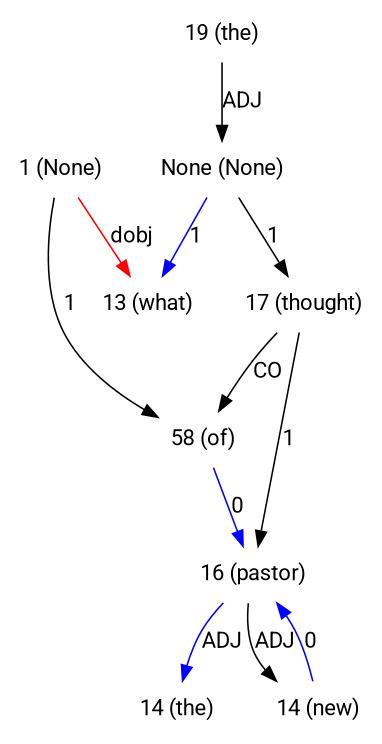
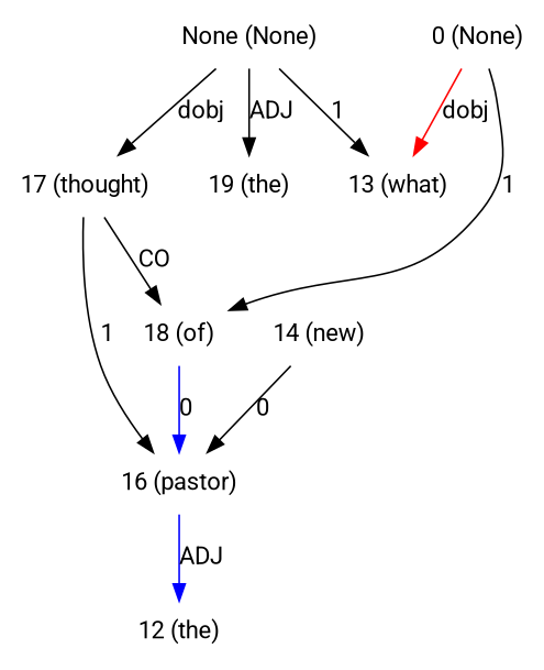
  digraph {
    fontname=Roboto
    node [fontname=Roboto shape=plaintext]
    edge [dir=forward fontname=Roboto]
    n1 [label="None (None)"]
    n2 [label="19 (the)"]
    n3 [label="13 (what)"]
    n4 [label="17 (thought)"]
-   n5 [label="58 (of)"]
+   n5 [label="18 (of)"]
    n6 [label="16 (pastor)"]
-   n7 [label="14 (the)"]
+   n7 [label="12 (the)"]
    n8 [label="14 (new)"]
-   n9 [label="1 (None)"]
-   n2 -> n1 [label=ADJ]
-   n1 -> n3 [label=1 color=blue]
-   n1 -> n4 [label=1]
+   n9 [label="0 (None)"]
+   n1 -> n2 [label=ADJ]
+   n1 -> n3 [label=1]
+   n1 -> n4 [label=dobj]
    n4 -> n5 [label=CO]
    n4 -> n6 [label=1]
    n5 -> n6 [color=blue label=0]
    n6 -> n7 [color=blue label=ADJ]
-   n6 -> n8 [label=ADJ]
-   n8 -> n6 [color=blue label=0]
+   n8 -> n6 [color=black label=0]
    n9 -> n3 [color=red label=dobj]
    n9 -> n5 [label=1]
  }
